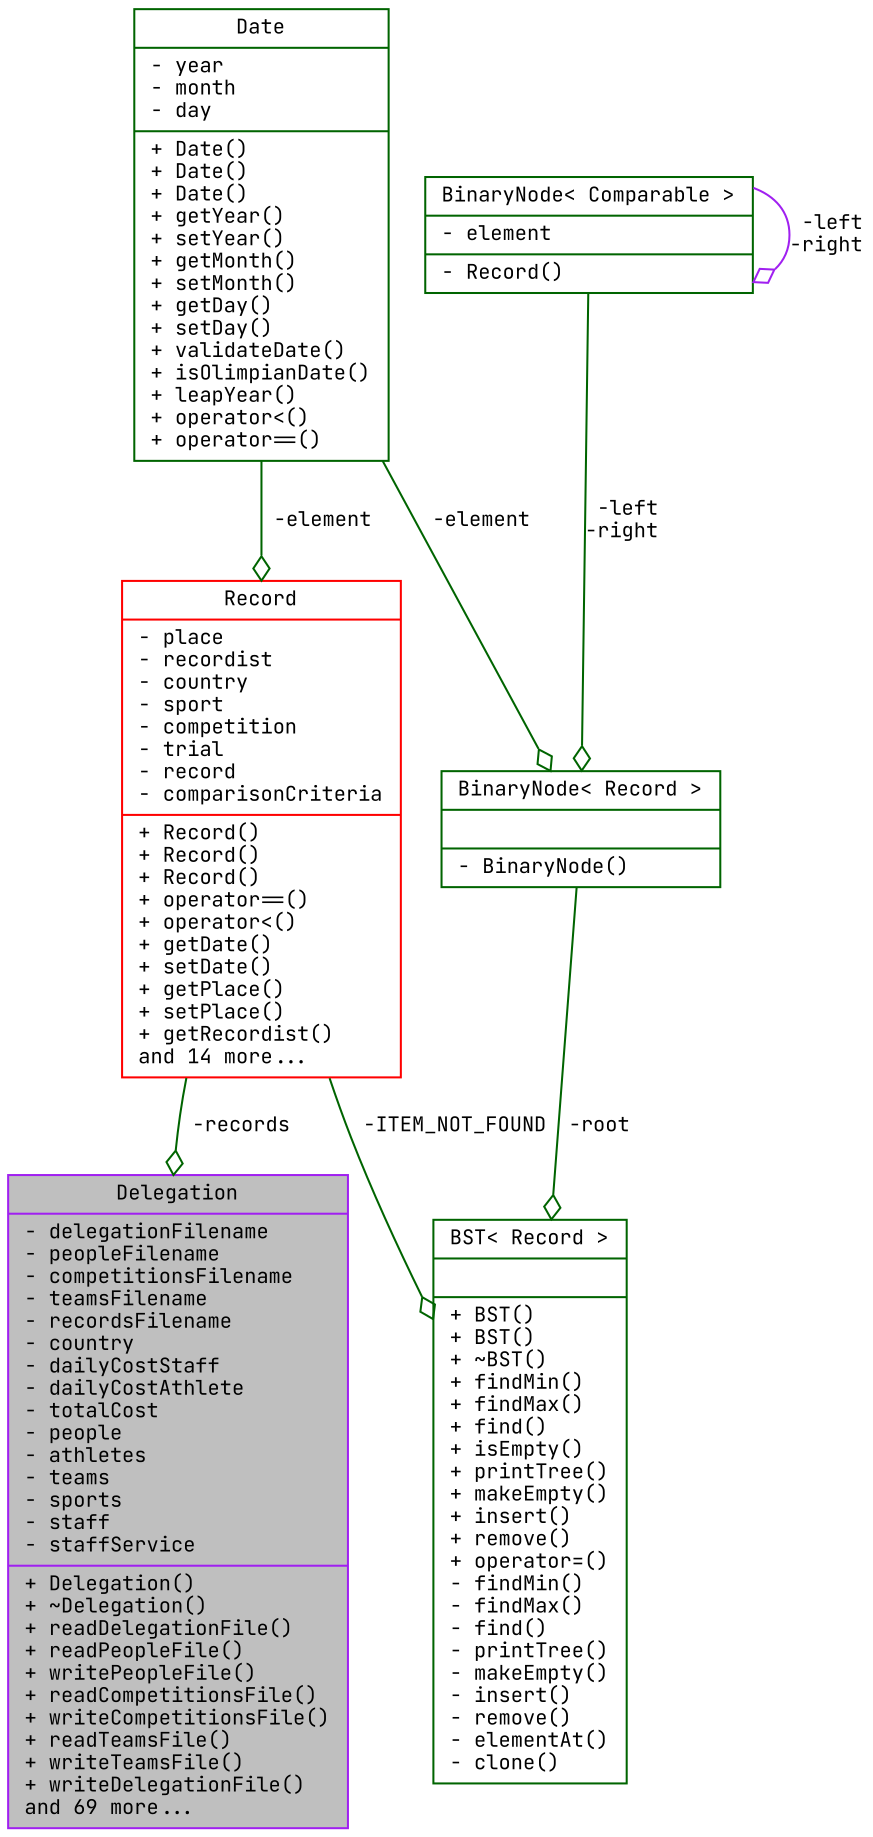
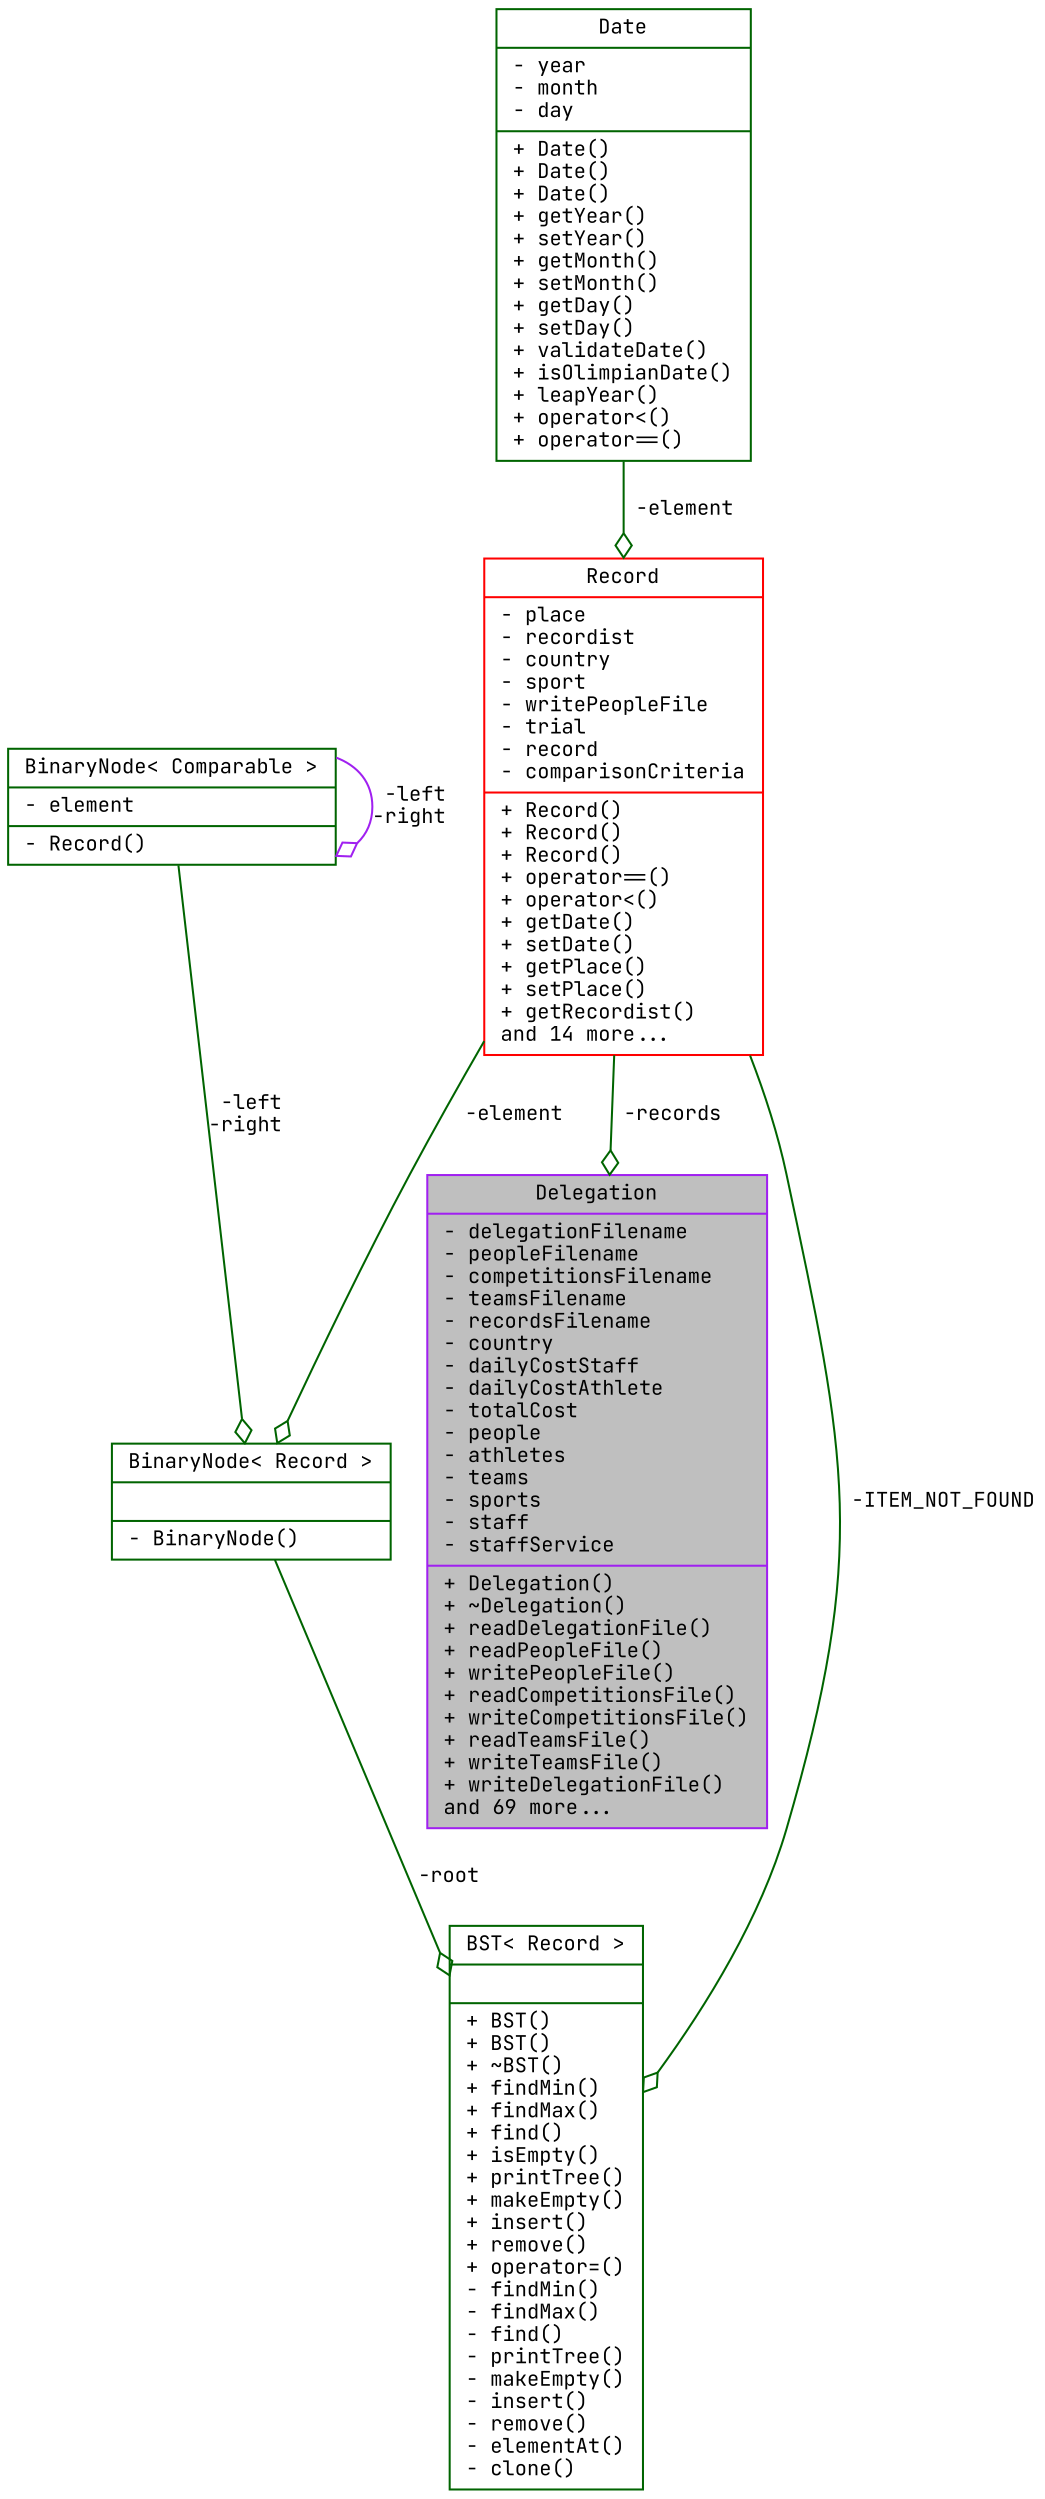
  digraph {
    fontname="JetBrains Mono"
    node [color=darkgreen fillcolor=white fontname="JetBrains Mono" fontsize=10 shape=record style=filled]
    edge [arrowhead=odiamond color=darkgreen fontname="JetBrains Mono" fontsize=10 labelfontname=Helvetica labelfontsize=10 style=solid]
    n1 [color=purple fillcolor=grey75 fontcolor=black height=0.2 label="{Delegation\n|- delegationFilename\l- peopleFilename\l- competitionsFilename\l- teamsFilename\l- recordsFilename\l- country\l- dailyCostStaff\l- dailyCostAthlete\l- totalCost\l- people\l- athletes\l- teams\l- sports\l- staff\l- staffService\l|+ Delegation()\l+ ~Delegation()\l+ readDelegationFile()\l+ readPeopleFile()\l+ writePeopleFile()\l+ readCompetitionsFile()\l+ writeCompetitionsFile()\l+ readTeamsFile()\l+ writeTeamsFile()\l+ writeDelegationFile()\land 69 more...\l}" width=0.4]
    n2 [height=0.2 label="{BST\< Record \>\n||+ BST()\l+ BST()\l+ ~BST()\l+ findMin()\l+ findMax()\l+ find()\l+ isEmpty()\l+ printTree()\l+ makeEmpty()\l+ insert()\l+ remove()\l+ operator=()\l- findMin()\l- findMax()\l- find()\l- printTree()\l- makeEmpty()\l- insert()\l- remove()\l- elementAt()\l- clone()\l}" width=0.4]
-   n3 [color=red height=0.2 label="{Record\n|- place\l- recordist\l- country\l- sport\l- competition\l- trial\l- record\l- comparisonCriteria\l|+ Record()\l+ Record()\l+ Record()\l+ operator==()\l+ operator\<()\l+ getDate()\l+ setDate()\l+ getPlace()\l+ setPlace()\l+ getRecordist()\land 14 more...\l}" width=0.4]
+   n3 [color=red height=0.2 label="{Record\n|- place\l- recordist\l- country\l- sport\l- writePeopleFile\l- trial\l- record\l- comparisonCriteria\l|+ Record()\l+ Record()\l+ Record()\l+ operator==()\l+ operator\<()\l+ getDate()\l+ setDate()\l+ getPlace()\l+ setPlace()\l+ getRecordist()\land 14 more...\l}" width=0.4]
    n4 [height=0.2 label="{BinaryNode\< Record \>\n||- BinaryNode()\l}" width=0.4]
    n5 [height=0.2 label="{Date\n|- year\l- month\l- day\l|+ Date()\l+ Date()\l+ Date()\l+ getYear()\l+ setYear()\l+ getMonth()\l+ setMonth()\l+ getDay()\l+ setDay()\l+ validateDate()\l+ isOlimpianDate()\l+ leapYear()\l+ operator\<()\l+ operator==()\l}" width=0.4]
    n6 [height=0.2 label="{BinaryNode\< Comparable \>\n|- element\l|- Record()\l}" width=0.4]
    n3 -> n1 [label=" -records"]
    n3 -> n2 [label=" -ITEM_NOT_FOUND"]
-   n5 -> n4 [label=" -element"]
+   n3 -> n4 [label=" -element"]
    n4 -> n2 [label=" -root"]
    n5 -> n3 [label=" -element"]
    n6 -> n4 [label=" -left\n-right"]
    n6 -> n6 [color=purple label=" -left\n-right"]
  }
